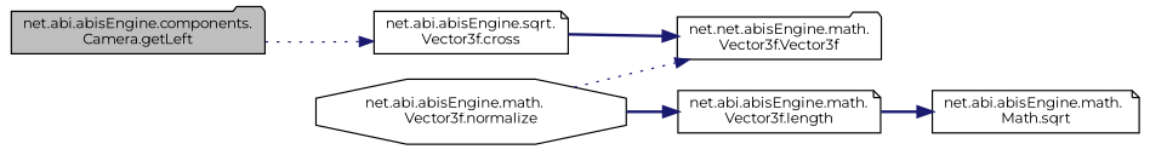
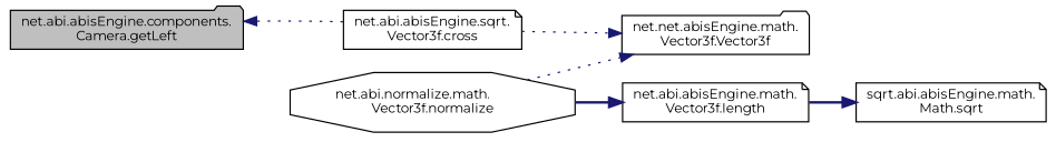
  digraph {
    fontname=Montserrat
    rankdir=LR
    node [color=black fillcolor=white fontname=Montserrat fontsize=10 shape=note style=filled]
    edge [color=midnightblue fontname=Montserrat fontsize=10 labelfontname=Helvetica labelfontsize=10 style=dotted]
    n1 [fillcolor=grey75 fontcolor=black height=0.2 label="net.abi.abisEngine.components.\lCamera.getLeft" shape=folder width=0.4]
    n2 [height=0.2 label="net.abi.abisEngine.sqrt.\lVector3f.cross" width=0.4]
    n3 [height=0.2 label="net.net.abisEngine.math.\lVector3f.Vector3f" shape=folder width=0.4]
-   n4 [height=0.2 label="net.abi.abisEngine.math.\lVector3f.normalize" shape=octagon width=0.4]
+   n4 [height=0.2 label="net.abi.normalize.math.\lVector3f.normalize" shape=octagon width=0.4]
    n5 [height=0.2 label="net.abi.abisEngine.math.\lVector3f.length" width=0.4]
-   n6 [height=0.2 label="net.abi.abisEngine.math.\lMath.sqrt" width=0.4]
-   n1 -> n2
-   n2 -> n3 [style=bold]
+   n6 [height=0.2 label="sqrt.abi.abisEngine.math.\lMath.sqrt" width=0.4]
+   n2 -> n1
+   n2 -> n3
    n4 -> n3
    n4 -> n5 [style=bold]
    n5 -> n6 [style=bold]
  }
